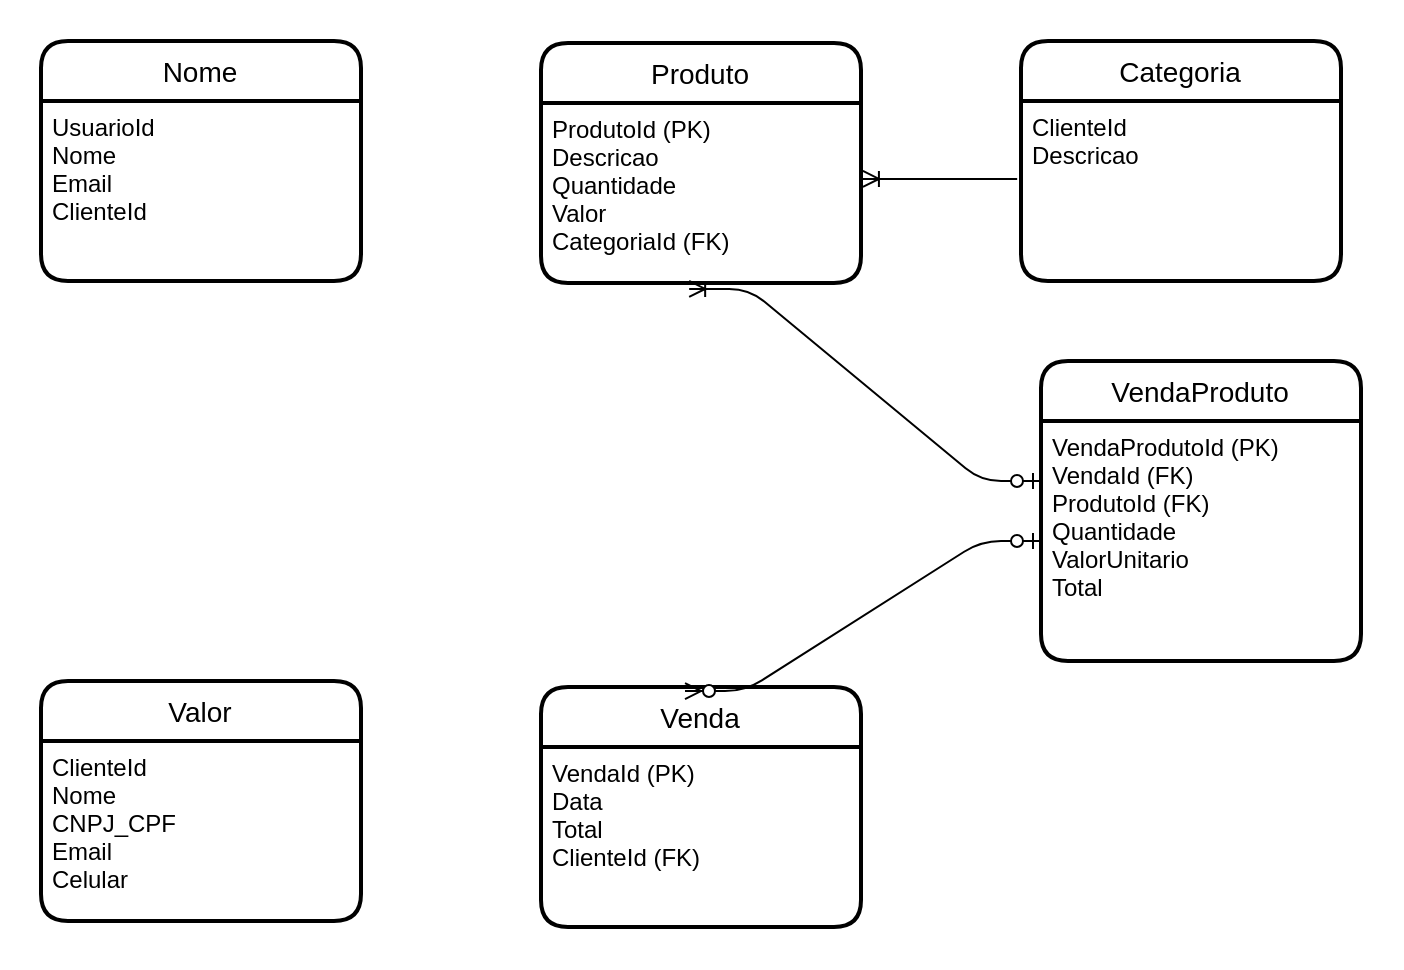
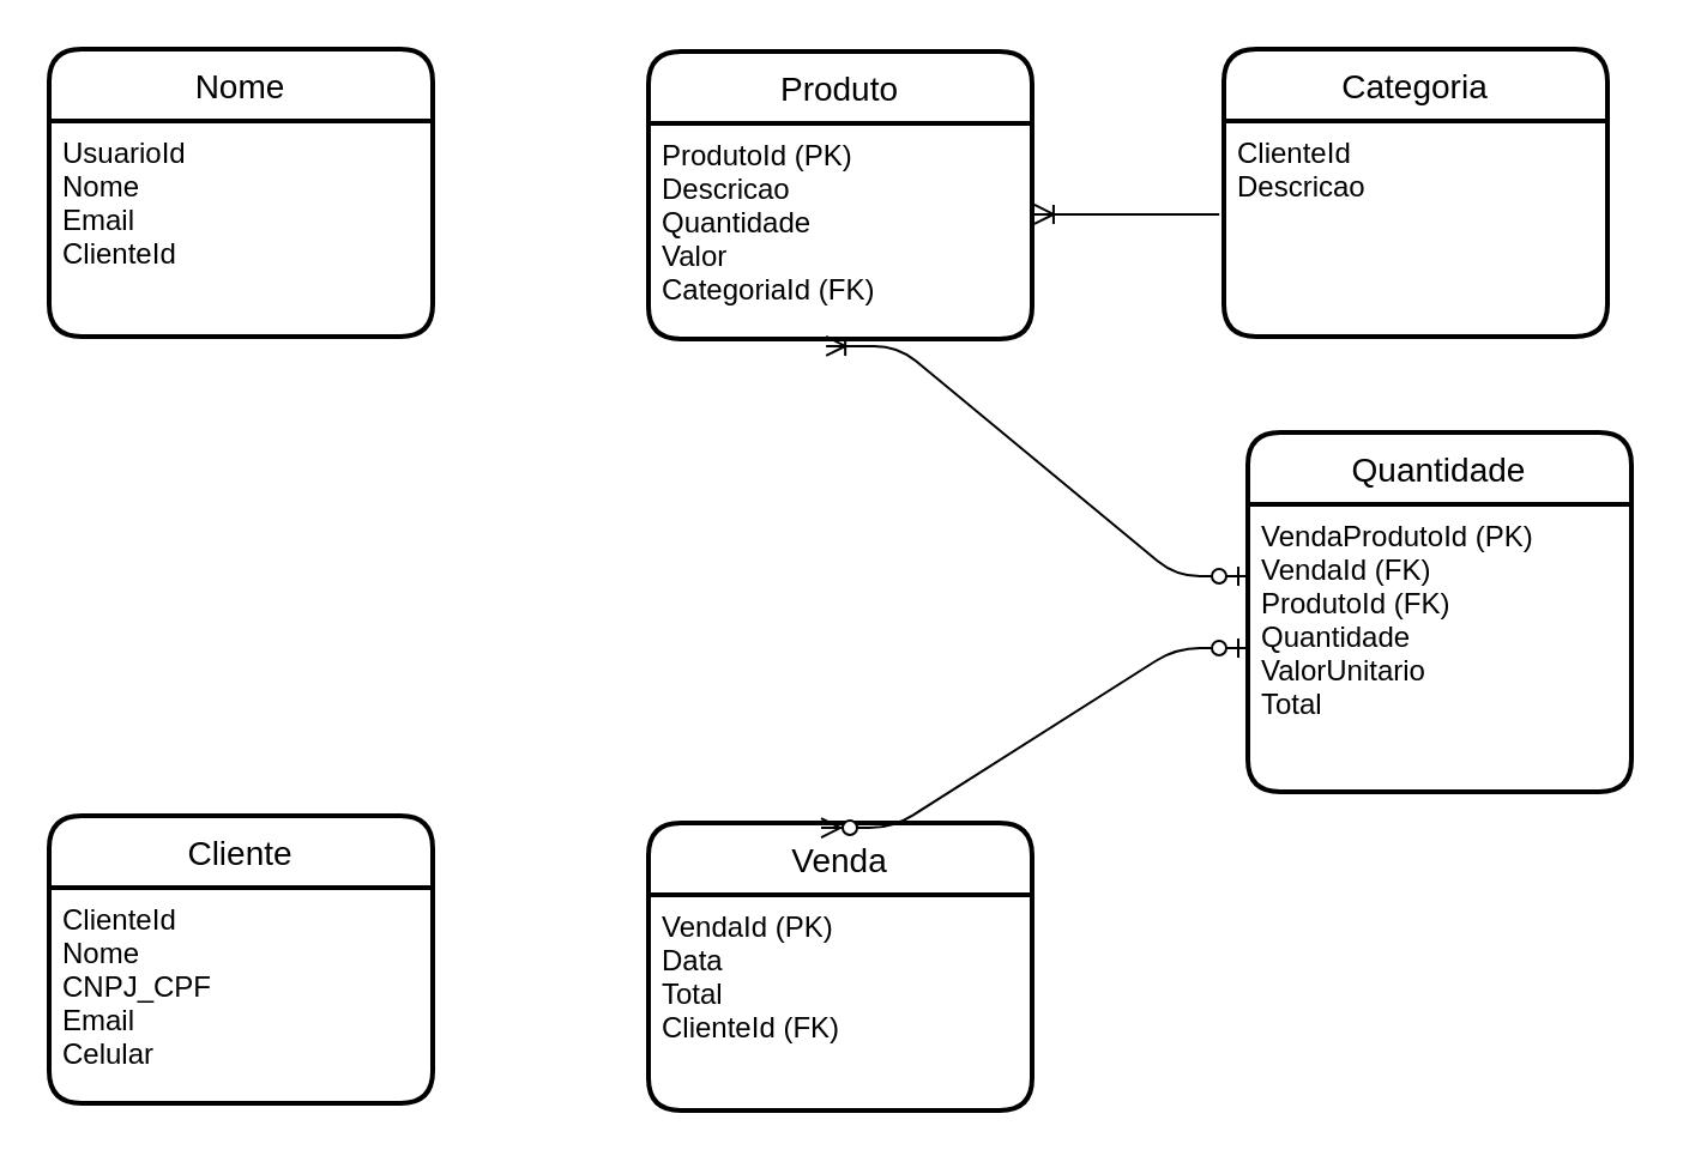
  <mxCell id="0" />
  <mxCell id="1" parent="0" />
  <mxCell id="2" value="Nome" style="swimlane;childLayout=stackLayout;horizontal=1;startSize=30;horizontalStack=0;rounded=1;fontSize=14;fontStyle=0;strokeWidth=2;resizeParent=0;resizeLast=1;shadow=0;dashed=0;align=center;" vertex="1" parent="1"><mxGeometry x="20" y="20" width="160" height="120" as="geometry" /></mxCell>
  <mxCell id="3" value="UsuarioId&#10;Nome&#10;Email&#10;ClienteId" style="align=left;strokeColor=none;fillColor=none;spacingLeft=4;fontSize=12;verticalAlign=top;resizable=0;rotatable=0;part=1;" vertex="1" parent="2"><mxGeometry y="30" width="160" height="90" as="geometry" /></mxCell>
  <mxCell id="4" value="Produto" style="swimlane;childLayout=stackLayout;horizontal=1;startSize=30;horizontalStack=0;rounded=1;fontSize=14;fontStyle=0;strokeWidth=2;resizeParent=0;resizeLast=1;shadow=0;dashed=0;align=center;" vertex="1" parent="1"><mxGeometry x="270" y="21" width="160" height="120" as="geometry" /></mxCell>
  <mxCell id="5" value="ProdutoId (PK)&#10;Descricao&#10;Quantidade&#10;Valor&#10;CategoriaId (FK)" style="align=left;strokeColor=none;fillColor=none;spacingLeft=4;fontSize=12;verticalAlign=top;resizable=0;rotatable=0;part=1;" vertex="1" parent="4"><mxGeometry y="30" width="160" height="90" as="geometry" /></mxCell>
  <mxCell id="6" value="Categoria" style="swimlane;childLayout=stackLayout;horizontal=1;startSize=30;horizontalStack=0;rounded=1;fontSize=14;fontStyle=0;strokeWidth=2;resizeParent=0;resizeLast=1;shadow=0;dashed=0;align=center;" vertex="1" parent="1"><mxGeometry x="510" y="20" width="160" height="120" as="geometry" /></mxCell>
  <mxCell id="7" value="ClienteId&#10;Descricao" style="align=left;strokeColor=none;fillColor=none;spacingLeft=4;fontSize=12;verticalAlign=top;resizable=0;rotatable=0;part=1;" vertex="1" parent="6"><mxGeometry y="30" width="160" height="90" as="geometry" /></mxCell>
- <mxCell id="8" value="Valor" style="swimlane;childLayout=stackLayout;horizontal=1;startSize=30;horizontalStack=0;rounded=1;fontSize=14;fontStyle=0;strokeWidth=2;resizeParent=0;resizeLast=1;shadow=0;dashed=0;align=center;" vertex="1" parent="1"><mxGeometry x="20" y="340" width="160" height="120" as="geometry" /></mxCell>
+ <mxCell id="8" value="Cliente" style="swimlane;childLayout=stackLayout;horizontal=1;startSize=30;horizontalStack=0;rounded=1;fontSize=14;fontStyle=0;strokeWidth=2;resizeParent=0;resizeLast=1;shadow=0;dashed=0;align=center;" vertex="1" parent="1"><mxGeometry x="20" y="340" width="160" height="120" as="geometry" /></mxCell>
  <mxCell id="9" value="ClienteId&#10;Nome&#10;CNPJ_CPF&#10;Email&#10;Celular" style="align=left;strokeColor=none;fillColor=none;spacingLeft=4;fontSize=12;verticalAlign=top;resizable=0;rotatable=0;part=1;" vertex="1" parent="8"><mxGeometry y="30" width="160" height="90" as="geometry" /></mxCell>
  <mxCell id="10" value="Venda" style="swimlane;childLayout=stackLayout;horizontal=1;startSize=30;horizontalStack=0;rounded=1;fontSize=14;fontStyle=0;strokeWidth=2;resizeParent=0;resizeLast=1;shadow=0;dashed=0;align=center;" vertex="1" parent="1"><mxGeometry x="270" y="343" width="160" height="120" as="geometry" /></mxCell>
  <mxCell id="11" value="VendaId (PK)&#10;Data&#10;Total&#10;ClienteId (FK)" style="align=left;strokeColor=none;fillColor=none;spacingLeft=4;fontSize=12;verticalAlign=top;resizable=0;rotatable=0;part=1;" vertex="1" parent="10"><mxGeometry y="30" width="160" height="90" as="geometry" /></mxCell>
  <mxCell id="12" value="" style="edgeStyle=entityRelationEdgeStyle;fontSize=12;html=1;endArrow=ERoneToMany;exitX=-0.012;exitY=0.433;exitDx=0;exitDy=0;exitPerimeter=0;entryX=1.006;entryY=0.422;entryDx=0;entryDy=0;entryPerimeter=0;" edge="1" parent="1" source="7" target="5"><mxGeometry width="100" height="100" relative="1" as="geometry"><mxPoint x="320" y="510" as="sourcePoint" /><mxPoint x="420" y="410" as="targetPoint" /></mxGeometry></mxCell>
- <mxCell id="13" value="VendaProduto" style="swimlane;childLayout=stackLayout;horizontal=1;startSize=30;horizontalStack=0;rounded=1;fontSize=14;fontStyle=0;strokeWidth=2;resizeParent=0;resizeLast=1;shadow=0;dashed=0;align=center;" vertex="1" parent="1"><mxGeometry x="520" y="180" width="160" height="150" as="geometry" /></mxCell>
+ <mxCell id="13" value="Quantidade" style="swimlane;childLayout=stackLayout;horizontal=1;startSize=30;horizontalStack=0;rounded=1;fontSize=14;fontStyle=0;strokeWidth=2;resizeParent=0;resizeLast=1;shadow=0;dashed=0;align=center;" vertex="1" parent="1"><mxGeometry x="520" y="180" width="160" height="150" as="geometry" /></mxCell>
  <mxCell id="14" value="VendaProdutoId (PK)&#10;VendaId (FK)&#10;ProdutoId (FK)&#10;Quantidade&#10;ValorUnitario&#10;Total" style="align=left;strokeColor=none;fillColor=none;spacingLeft=4;fontSize=12;verticalAlign=top;resizable=0;rotatable=0;part=1;" vertex="1" parent="13"><mxGeometry y="30" width="160" height="120" as="geometry" /></mxCell>
  <mxCell id="15" value="" style="edgeStyle=entityRelationEdgeStyle;fontSize=12;html=1;endArrow=ERzeroToMany;startArrow=ERzeroToOne;exitX=0;exitY=0.5;exitDx=0;exitDy=0;entryX=0.45;entryY=0.017;entryDx=0;entryDy=0;entryPerimeter=0;" edge="1" parent="1" source="14" target="10"><mxGeometry width="100" height="100" relative="1" as="geometry"><mxPoint x="320" y="260" as="sourcePoint" /><mxPoint x="360" y="240" as="targetPoint" /></mxGeometry></mxCell>
  <mxCell id="16" value="" style="edgeStyle=entityRelationEdgeStyle;fontSize=12;html=1;endArrow=ERoneToMany;startArrow=ERzeroToOne;exitX=0;exitY=0.25;exitDx=0;exitDy=0;entryX=0.463;entryY=1.033;entryDx=0;entryDy=0;entryPerimeter=0;" edge="1" parent="1" source="14" target="5"><mxGeometry width="100" height="100" relative="1" as="geometry"><mxPoint x="320" y="260" as="sourcePoint" /><mxPoint x="260" y="240" as="targetPoint" /></mxGeometry></mxCell>
